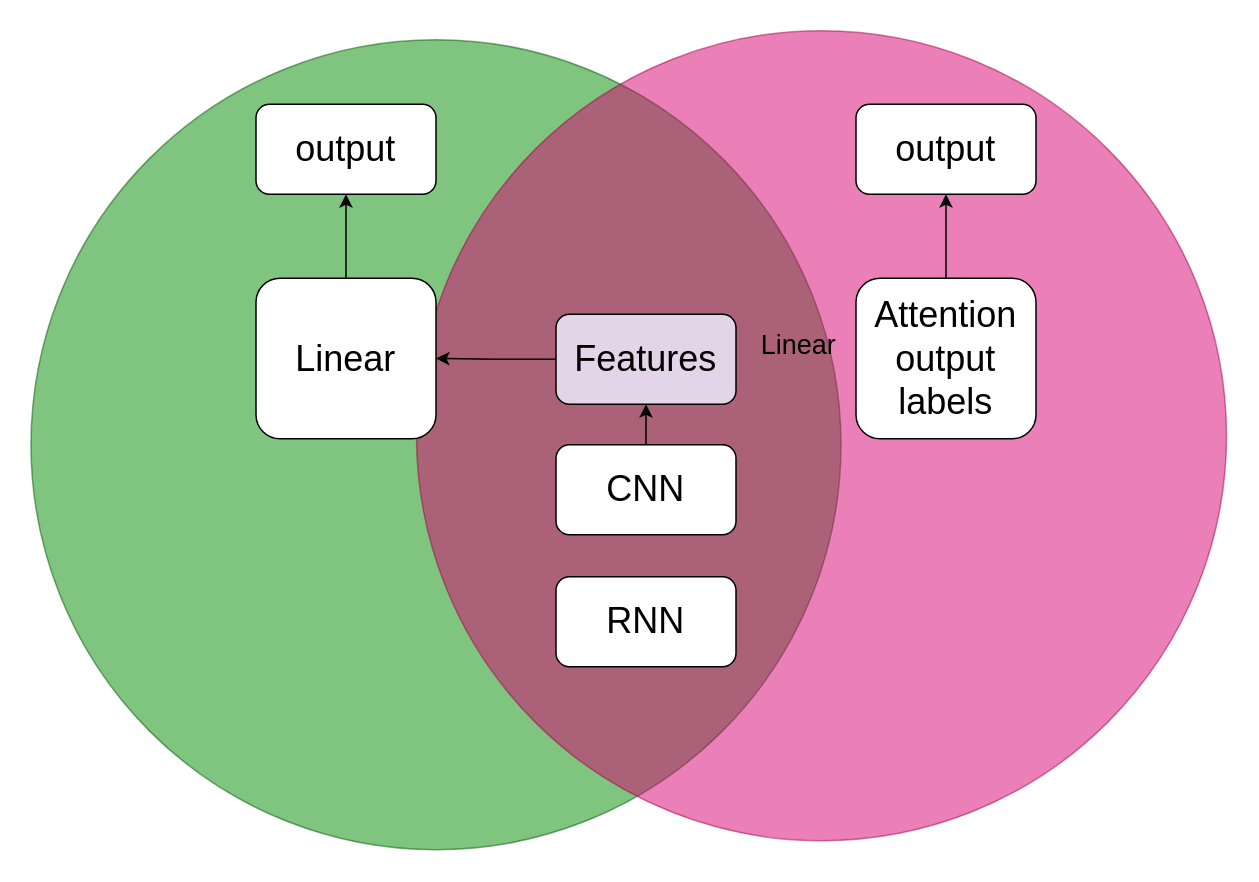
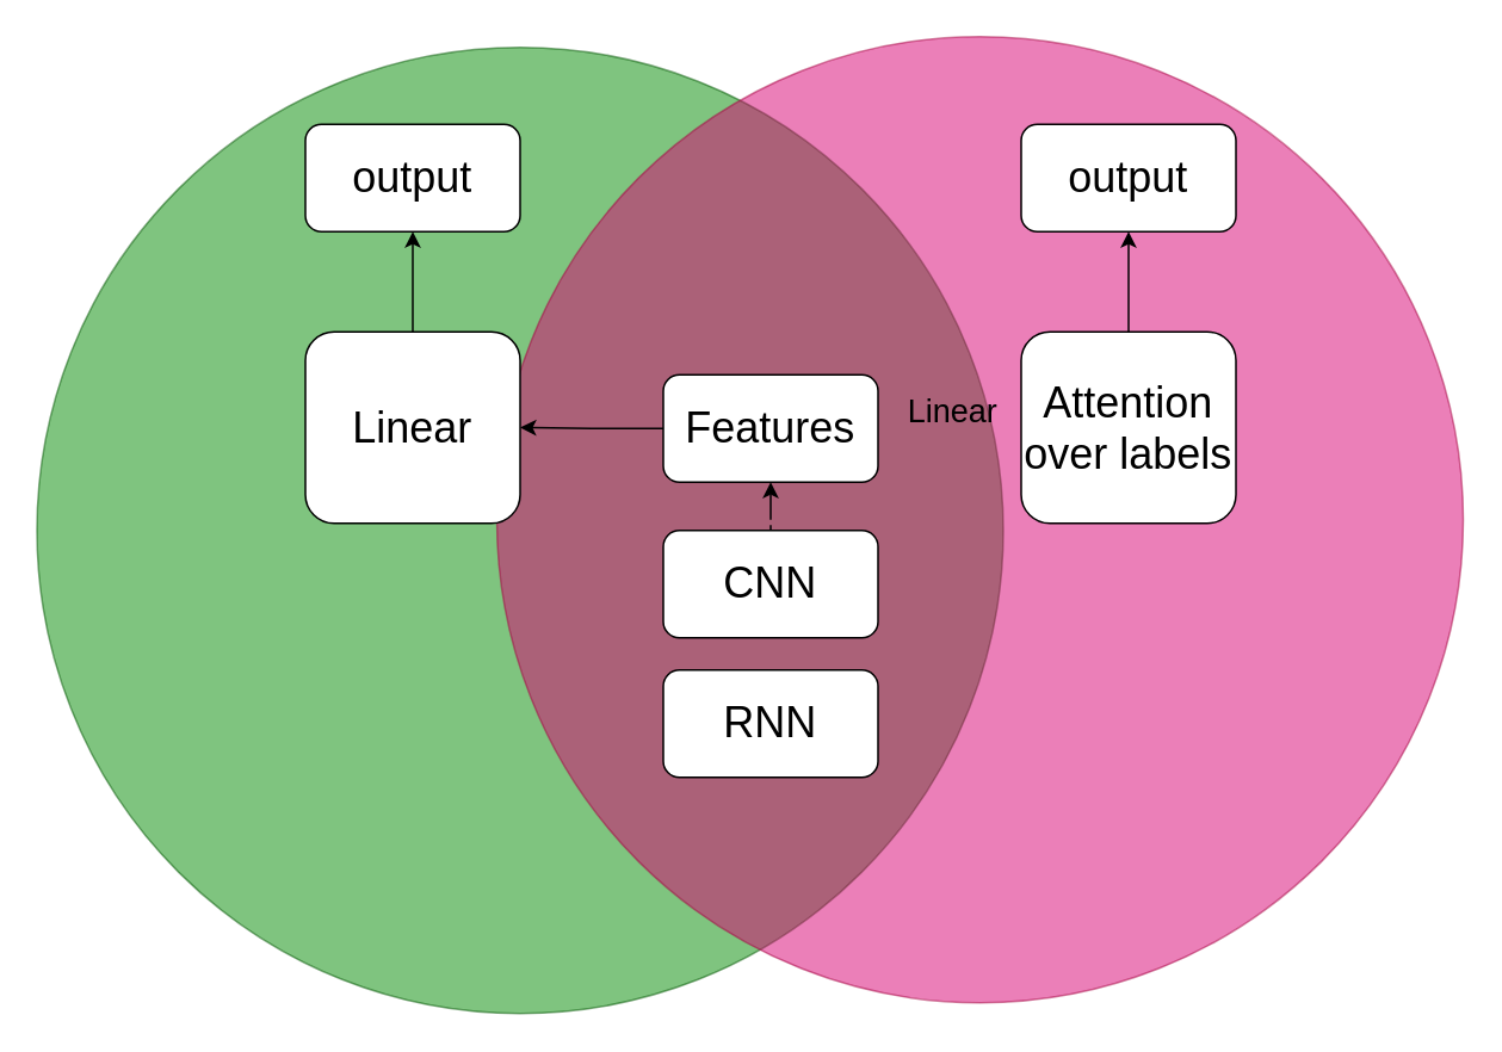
  <mxCell id="0" />
  <mxCell id="1" parent="0" />
  <mxCell id="2" value="" style="ellipse;whiteSpace=wrap;html=1;aspect=fixed;fontSize=24;labelBackgroundColor=#ffffff;fillColor=#008a00;strokeColor=#005700;shadow=0;textOpacity=50;opacity=50;fontColor=#ffffff;" vertex="1" parent="1"><mxGeometry x="20" y="26" width="540" height="540" as="geometry" /></mxCell>
  <mxCell id="3" value="&lt;br&gt;&lt;br&gt;" style="ellipse;whiteSpace=wrap;html=1;aspect=fixed;fontSize=24;labelBackgroundColor=#ffffff;fillColor=#d80073;strokeColor=#A50040;shadow=0;opacity=50;fontColor=#ffffff;" vertex="1" parent="1"><mxGeometry x="277" y="20" width="540" height="540" as="geometry" /></mxCell>
- <mxCell id="4" value="&lt;font style=&quot;font-size: 24px&quot;&gt;RNN&lt;/font&gt;" style="rounded=1;whiteSpace=wrap;html=1;" vertex="1" parent="1"><mxGeometry x="370" y="384" width="120" height="60" as="geometry" /></mxCell>
- <mxCell id="5" value="" style="edgeStyle=orthogonalEdgeStyle;rounded=0;orthogonalLoop=1;jettySize=auto;html=1;" edge="1" parent="1" source="6" target="8"><mxGeometry relative="1" as="geometry" /></mxCell>
+ <mxCell id="4" value="&lt;font style=&quot;font-size: 24px&quot;&gt;RNN&lt;/font&gt;" style="rounded=1;whiteSpace=wrap;html=1;" vertex="1" parent="1"><mxGeometry x="370" y="374" width="120" height="60" as="geometry" /></mxCell>
+ <mxCell id="5" value="" style="edgeStyle=orthogonalEdgeStyle;rounded=0;orthogonalLoop=1;jettySize=auto;html=1;dashed=1;" edge="1" parent="1" source="6" target="8"><mxGeometry relative="1" as="geometry" /></mxCell>
  <mxCell id="6" value="&lt;font style=&quot;font-size: 24px&quot;&gt;CNN&lt;/font&gt;" style="rounded=1;whiteSpace=wrap;html=1;" vertex="1" parent="1"><mxGeometry x="370" y="296" width="120" height="60" as="geometry" /></mxCell>
  <mxCell id="7" value="" style="edgeStyle=orthogonalEdgeStyle;rounded=0;orthogonalLoop=1;jettySize=auto;html=1;" edge="1" parent="1" source="8" target="13"><mxGeometry relative="1" as="geometry" /></mxCell>
- <mxCell id="8" value="Features" style="rounded=1;whiteSpace=wrap;html=1;fontSize=24;fillColor=#e1d5e7;" vertex="1" parent="1"><mxGeometry x="370" y="209" width="120" height="60" as="geometry" /></mxCell>
+ <mxCell id="8" value="Features" style="rounded=1;whiteSpace=wrap;html=1;fontSize=24;" vertex="1" parent="1"><mxGeometry x="370" y="209" width="120" height="60" as="geometry" /></mxCell>
  <mxCell id="9" value="" style="edgeStyle=orthogonalEdgeStyle;rounded=0;orthogonalLoop=1;jettySize=auto;html=1;" edge="1" parent="1" source="10" target="11"><mxGeometry relative="1" as="geometry" /></mxCell>
- <mxCell id="10" value="&lt;font style=&quot;font-size: 24px&quot;&gt;Attention&lt;br&gt;output labels&lt;br&gt;&lt;/font&gt;" style="rounded=1;whiteSpace=wrap;html=1;" vertex="1" parent="1"><mxGeometry x="570" y="185" width="120" height="107" as="geometry" /></mxCell>
+ <mxCell id="10" value="&lt;font style=&quot;font-size: 24px&quot;&gt;Attention&lt;br&gt;over labels&lt;br&gt;&lt;/font&gt;" style="rounded=1;whiteSpace=wrap;html=1;" vertex="1" parent="1"><mxGeometry x="570" y="185" width="120" height="107" as="geometry" /></mxCell>
  <mxCell id="11" value="output" style="rounded=1;whiteSpace=wrap;html=1;fontSize=24;" vertex="1" parent="1"><mxGeometry x="570" y="69" width="120" height="60" as="geometry" /></mxCell>
  <mxCell id="12" value="" style="edgeStyle=orthogonalEdgeStyle;rounded=0;orthogonalLoop=1;jettySize=auto;html=1;" edge="1" parent="1" source="13" target="14"><mxGeometry relative="1" as="geometry" /></mxCell>
  <mxCell id="13" value="Linear" style="rounded=1;whiteSpace=wrap;html=1;fontSize=24;" vertex="1" parent="1"><mxGeometry x="170" y="185" width="120" height="107" as="geometry" /></mxCell>
  <mxCell id="14" value="output" style="rounded=1;whiteSpace=wrap;html=1;fontSize=24;" vertex="1" parent="1"><mxGeometry x="170" y="69" width="120" height="60" as="geometry" /></mxCell>
  <mxCell id="15" value="Linear" style="text;html=1;resizable=0;points=[];autosize=1;align=left;verticalAlign=top;spacingTop=-4;fontSize=18;" vertex="1" parent="1"><mxGeometry x="505" y="217" width="50" height="20" as="geometry" /></mxCell>
